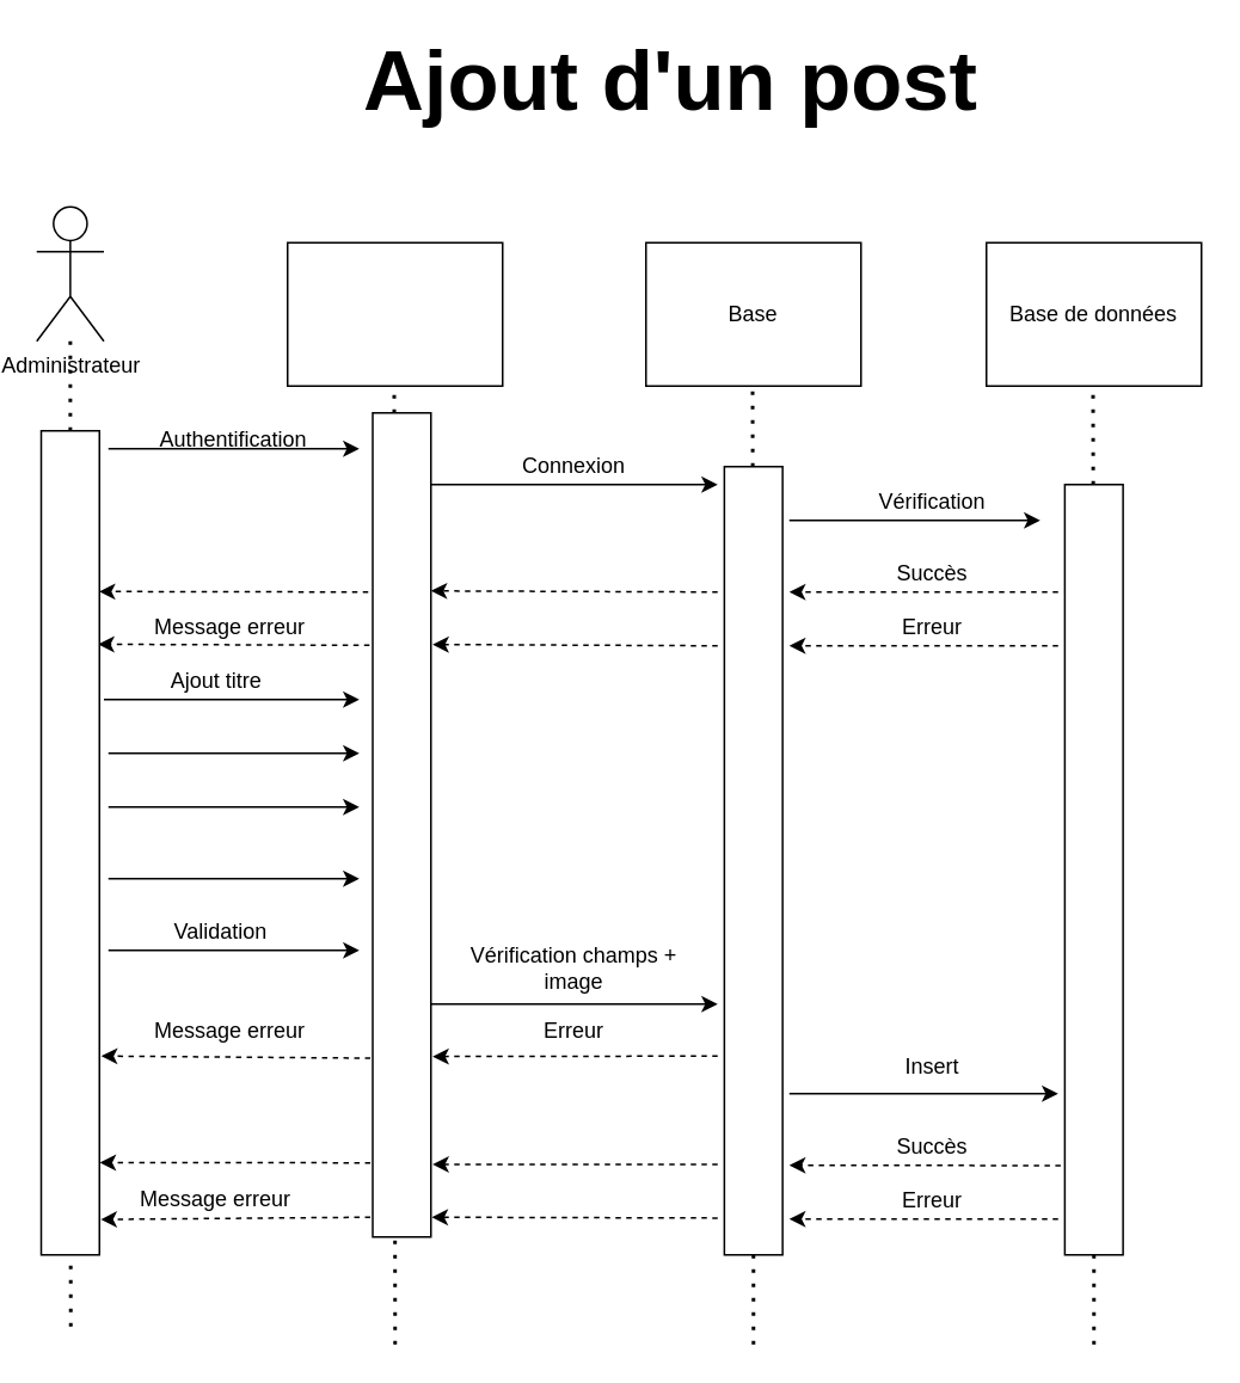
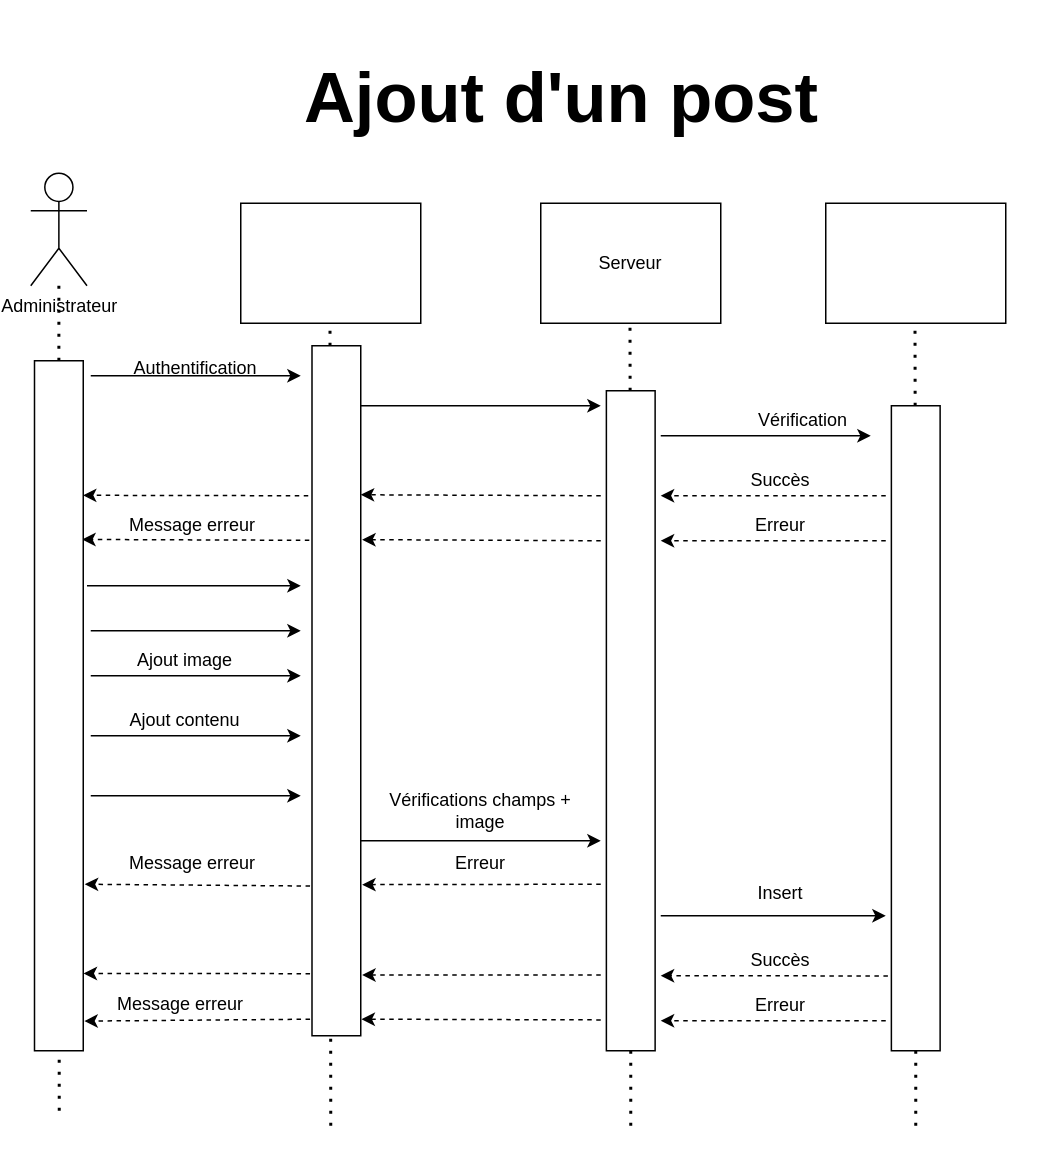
  <mxCell id="0" />
  <mxCell id="1" parent="0" />
- <mxCell id="2" value="&lt;b&gt;&lt;font style=&quot;font-size: 47px&quot;&gt;Ajout d'un post&lt;/font&gt;&lt;/b&gt;" style="text;html=1;strokeColor=none;fillColor=none;align=center;verticalAlign=middle;whiteSpace=wrap;rounded=0;" vertex="1" parent="1"><mxGeometry x="134" y="20" width="480" height="50" as="geometry" /></mxCell>
+ <mxCell id="2" value="&lt;b&gt;&lt;font style=&quot;font-size: 47px&quot;&gt;Ajout d'un post&lt;/font&gt;&lt;/b&gt;" style="text;html=1;strokeColor=none;fillColor=none;align=center;verticalAlign=middle;whiteSpace=wrap;rounded=0;" vertex="1" parent="1"><mxGeometry x="134" y="40" width="480" height="50" as="geometry" /></mxCell>
  <mxCell id="3" value="Administrateur" style="shape=umlActor;verticalLabelPosition=bottom;verticalAlign=top;html=1;outlineConnect=0;" vertex="1" parent="1"><mxGeometry x="20" y="115" width="37.5" height="75" as="geometry" /></mxCell>
  <mxCell id="4" value="" style="group" vertex="1" connectable="0" parent="1"><mxGeometry x="160" y="135" width="120" height="80" as="geometry" /></mxCell>
  <mxCell id="5" value="" style="rounded=0;whiteSpace=wrap;html=1;" vertex="1" parent="4"><mxGeometry width="120" height="80" as="geometry" /></mxCell>
  <mxCell id="6" value="" style="group" vertex="1" connectable="0" parent="1"><mxGeometry x="360" y="135" width="120" height="80" as="geometry" /></mxCell>
  <mxCell id="7" value="" style="rounded=0;whiteSpace=wrap;html=1;" vertex="1" parent="6"><mxGeometry width="120" height="80" as="geometry" /></mxCell>
- <mxCell id="8" value="Base" style="text;html=1;strokeColor=none;fillColor=none;align=center;verticalAlign=middle;whiteSpace=wrap;rounded=0;" vertex="1" parent="6"><mxGeometry x="10" y="15" width="100" height="50" as="geometry" /></mxCell>
+ <mxCell id="8" value="Serveur" style="text;html=1;strokeColor=none;fillColor=none;align=center;verticalAlign=middle;whiteSpace=wrap;rounded=0;" vertex="1" parent="6"><mxGeometry x="10" y="15" width="100" height="50" as="geometry" /></mxCell>
  <mxCell id="9" value="" style="group" vertex="1" connectable="0" parent="1"><mxGeometry x="550" y="135" width="120" height="80" as="geometry" /></mxCell>
  <mxCell id="10" value="" style="rounded=0;whiteSpace=wrap;html=1;" vertex="1" parent="9"><mxGeometry width="120" height="80" as="geometry" /></mxCell>
- <mxCell id="11" value="Base de données" style="text;html=1;strokeColor=none;fillColor=none;align=center;verticalAlign=middle;whiteSpace=wrap;rounded=0;" vertex="1" parent="9"><mxGeometry x="10" y="15" width="100" height="50" as="geometry" /></mxCell>
  <mxCell id="12" value="" style="endArrow=none;dashed=1;html=1;dashPattern=1 3;strokeWidth=2;" edge="1" parent="1" source="64" target="3"><mxGeometry width="50" height="50" relative="1" as="geometry"><mxPoint x="39" y="740" as="sourcePoint" /><mxPoint x="150" y="470" as="targetPoint" /></mxGeometry></mxCell>
  <mxCell id="13" value="" style="endArrow=none;dashed=1;html=1;dashPattern=1 3;strokeWidth=2;" edge="1" parent="1"><mxGeometry width="50" height="50" relative="1" as="geometry"><mxPoint x="220" y="750" as="sourcePoint" /><mxPoint x="219.5" y="215" as="targetPoint" /></mxGeometry></mxCell>
  <mxCell id="14" value="" style="endArrow=none;dashed=1;html=1;dashPattern=1 3;strokeWidth=2;" edge="1" parent="1" source="67"><mxGeometry width="50" height="50" relative="1" as="geometry"><mxPoint x="420" y="750" as="sourcePoint" /><mxPoint x="419.5" y="215" as="targetPoint" /></mxGeometry></mxCell>
  <mxCell id="15" value="" style="endArrow=none;dashed=1;html=1;dashPattern=1 3;strokeWidth=2;" edge="1" parent="1" source="69"><mxGeometry width="50" height="50" relative="1" as="geometry"><mxPoint x="610" y="750" as="sourcePoint" /><mxPoint x="609.5" y="215" as="targetPoint" /></mxGeometry></mxCell>
  <mxCell id="16" value="" style="endArrow=classic;html=1;" edge="1" parent="1"><mxGeometry width="50" height="50" relative="1" as="geometry"><mxPoint x="60" y="250" as="sourcePoint" /><mxPoint x="200" y="250" as="targetPoint" /></mxGeometry></mxCell>
  <mxCell id="17" value="" style="endArrow=classic;html=1;" edge="1" parent="1"><mxGeometry width="50" height="50" relative="1" as="geometry"><mxPoint x="440" y="290" as="sourcePoint" /><mxPoint x="580" y="290" as="targetPoint" /></mxGeometry></mxCell>
  <mxCell id="18" value="" style="endArrow=classic;html=1;dashed=1;" edge="1" parent="1"><mxGeometry width="50" height="50" relative="1" as="geometry"><mxPoint x="590" y="330" as="sourcePoint" /><mxPoint x="440" y="330" as="targetPoint" /></mxGeometry></mxCell>
  <mxCell id="19" value="" style="endArrow=classic;html=1;dashed=1;entryX=1;entryY=0.216;entryDx=0;entryDy=0;entryPerimeter=0;" edge="1" parent="1" target="66"><mxGeometry width="50" height="50" relative="1" as="geometry"><mxPoint x="400" y="330" as="sourcePoint" /><mxPoint x="230" y="330" as="targetPoint" /></mxGeometry></mxCell>
  <mxCell id="20" value="" style="endArrow=classic;html=1;dashed=1;entryX=0.993;entryY=0.195;entryDx=0;entryDy=0;entryPerimeter=0;" edge="1" parent="1" target="64"><mxGeometry width="50" height="50" relative="1" as="geometry"><mxPoint x="205" y="330" as="sourcePoint" /><mxPoint x="50" y="330" as="targetPoint" /></mxGeometry></mxCell>
  <mxCell id="21" value="" style="endArrow=classic;html=1;dashed=1;" edge="1" parent="1"><mxGeometry width="50" height="50" relative="1" as="geometry"><mxPoint x="590" y="360" as="sourcePoint" /><mxPoint x="440" y="360" as="targetPoint" /></mxGeometry></mxCell>
  <mxCell id="22" value="" style="endArrow=classic;html=1;dashed=1;entryX=1.029;entryY=0.281;entryDx=0;entryDy=0;entryPerimeter=0;" edge="1" parent="1" target="66"><mxGeometry width="50" height="50" relative="1" as="geometry"><mxPoint x="400" y="360" as="sourcePoint" /><mxPoint x="230" y="360" as="targetPoint" /></mxGeometry></mxCell>
  <mxCell id="23" value="" style="endArrow=classic;html=1;dashed=1;exitX=-0.055;exitY=0.282;exitDx=0;exitDy=0;exitPerimeter=0;entryX=0.978;entryY=0.259;entryDx=0;entryDy=0;entryPerimeter=0;" edge="1" parent="1" source="66" target="64"><mxGeometry width="50" height="50" relative="1" as="geometry"><mxPoint x="200" y="360" as="sourcePoint" /><mxPoint x="50" y="360" as="targetPoint" /></mxGeometry></mxCell>
  <mxCell id="24" value="Authentification" style="text;html=1;strokeColor=none;fillColor=none;align=center;verticalAlign=middle;whiteSpace=wrap;rounded=0;" vertex="1" parent="1"><mxGeometry x="90" y="235" width="80" height="20" as="geometry" /></mxCell>
- <mxCell id="25" value="Vérification" style="text;html=1;strokeColor=none;fillColor=none;align=center;verticalAlign=middle;whiteSpace=wrap;rounded=0;" vertex="1" parent="1"><mxGeometry x="480" y="270" width="80" height="20" as="geometry" /></mxCell>
+ <mxCell id="25" value="Vérification" style="text;html=1;strokeColor=none;fillColor=none;align=center;verticalAlign=middle;whiteSpace=wrap;rounded=0;" vertex="1" parent="1"><mxGeometry x="495" y="270" width="80" height="20" as="geometry" /></mxCell>
  <mxCell id="26" value="Succès" style="text;html=1;strokeColor=none;fillColor=none;align=center;verticalAlign=middle;whiteSpace=wrap;rounded=0;" vertex="1" parent="1"><mxGeometry x="480" y="310" width="80" height="20" as="geometry" /></mxCell>
  <mxCell id="27" value="Erreur" style="text;html=1;strokeColor=none;fillColor=none;align=center;verticalAlign=middle;whiteSpace=wrap;rounded=0;" vertex="1" parent="1"><mxGeometry x="480" y="340" width="80" height="20" as="geometry" /></mxCell>
  <mxCell id="28" value="Message erreur" style="text;html=1;strokeColor=none;fillColor=none;align=center;verticalAlign=middle;whiteSpace=wrap;rounded=0;" vertex="1" parent="1"><mxGeometry x="77.5" y="340" width="100" height="20" as="geometry" /></mxCell>
  <mxCell id="29" value="" style="group" vertex="1" connectable="0" parent="1"><mxGeometry x="57.5" y="370" width="142.5" height="20" as="geometry" /></mxCell>
  <mxCell id="30" value="" style="endArrow=classic;html=1;" edge="1" parent="29"><mxGeometry width="50" height="50" relative="1" as="geometry"><mxPoint y="20" as="sourcePoint" /><mxPoint x="142.5" y="20" as="targetPoint" /></mxGeometry></mxCell>
- <mxCell id="31" value="Ajout titre" style="text;html=1;strokeColor=none;fillColor=none;align=center;verticalAlign=middle;whiteSpace=wrap;rounded=0;" vertex="1" parent="29"><mxGeometry x="22.902" width="81.429" height="20" as="geometry" /></mxCell>
  <mxCell id="32" value="" style="group" vertex="1" connectable="0" parent="1"><mxGeometry x="60" y="400" width="140" height="20" as="geometry" /></mxCell>
  <mxCell id="33" value="" style="endArrow=classic;html=1;" edge="1" parent="32"><mxGeometry width="50" height="50" relative="1" as="geometry"><mxPoint y="20" as="sourcePoint" /><mxPoint x="140" y="20" as="targetPoint" /></mxGeometry></mxCell>
  <mxCell id="34" value="" style="group" vertex="1" connectable="0" parent="1"><mxGeometry x="60" y="430" width="140" height="20" as="geometry" /></mxCell>
  <mxCell id="35" value="" style="endArrow=classic;html=1;" edge="1" parent="34"><mxGeometry width="50" height="50" relative="1" as="geometry"><mxPoint y="20" as="sourcePoint" /><mxPoint x="140" y="20" as="targetPoint" /></mxGeometry></mxCell>
+ <mxCell id="36" value="Ajout image" style="text;html=1;strokeColor=none;fillColor=none;align=center;verticalAlign=middle;whiteSpace=wrap;rounded=0;" vertex="1" parent="34"><mxGeometry x="22.5" width="80" height="20" as="geometry" /></mxCell>
  <mxCell id="37" value="" style="group" vertex="1" connectable="0" parent="1"><mxGeometry x="60" y="470" width="140" height="20" as="geometry" /></mxCell>
  <mxCell id="38" value="" style="endArrow=classic;html=1;" edge="1" parent="37"><mxGeometry width="50" height="50" relative="1" as="geometry"><mxPoint y="20" as="sourcePoint" /><mxPoint x="140" y="20" as="targetPoint" /></mxGeometry></mxCell>
+ <mxCell id="39" value="Ajout contenu" style="text;html=1;strokeColor=none;fillColor=none;align=center;verticalAlign=middle;whiteSpace=wrap;rounded=0;" vertex="1" parent="37"><mxGeometry x="22.5" width="80" height="20" as="geometry" /></mxCell>
  <mxCell id="40" value="" style="group" vertex="1" connectable="0" parent="1"><mxGeometry x="60" y="510" width="140" height="20" as="geometry" /></mxCell>
  <mxCell id="41" value="" style="endArrow=classic;html=1;" edge="1" parent="40"><mxGeometry width="50" height="50" relative="1" as="geometry"><mxPoint y="20" as="sourcePoint" /><mxPoint x="140" y="20" as="targetPoint" /></mxGeometry></mxCell>
- <mxCell id="42" value="Validation" style="text;html=1;strokeColor=none;fillColor=none;align=center;verticalAlign=middle;whiteSpace=wrap;rounded=0;" vertex="1" parent="40"><mxGeometry x="22.5" width="80" height="20" as="geometry" /></mxCell>
  <mxCell id="43" value="" style="group" vertex="1" connectable="0" parent="1"><mxGeometry x="240" y="250" width="160.0" height="20" as="geometry" /></mxCell>
  <mxCell id="44" value="" style="endArrow=classic;html=1;" edge="1" parent="43"><mxGeometry width="50" height="50" relative="1" as="geometry"><mxPoint y="20" as="sourcePoint" /><mxPoint x="160.0" y="20" as="targetPoint" /></mxGeometry></mxCell>
- <mxCell id="45" value="Connexion" style="text;html=1;strokeColor=none;fillColor=none;align=center;verticalAlign=middle;whiteSpace=wrap;rounded=0;" vertex="1" parent="43"><mxGeometry x="40.0" width="80" height="20" as="geometry" /></mxCell>
  <mxCell id="46" value="" style="group" vertex="1" connectable="0" parent="1"><mxGeometry x="240" y="540" width="160" height="20" as="geometry" /></mxCell>
  <mxCell id="47" value="" style="endArrow=classic;html=1;" edge="1" parent="46"><mxGeometry width="50" height="50" relative="1" as="geometry"><mxPoint y="20" as="sourcePoint" /><mxPoint x="160" y="20" as="targetPoint" /></mxGeometry></mxCell>
- <mxCell id="48" value="Vérification champs + image" style="text;html=1;strokeColor=none;fillColor=none;align=center;verticalAlign=middle;whiteSpace=wrap;rounded=0;" vertex="1" parent="1"><mxGeometry x="250" y="530" width="140" height="20" as="geometry" /></mxCell>
+ <mxCell id="48" value="Vérifications champs + image" style="text;html=1;strokeColor=none;fillColor=none;align=center;verticalAlign=middle;whiteSpace=wrap;rounded=0;" vertex="1" parent="1"><mxGeometry x="250" y="530" width="140" height="20" as="geometry" /></mxCell>
  <mxCell id="49" value="" style="endArrow=classic;html=1;dashed=1;entryX=1.029;entryY=0.781;entryDx=0;entryDy=0;entryPerimeter=0;" edge="1" parent="1" target="66"><mxGeometry width="50" height="50" relative="1" as="geometry"><mxPoint x="400" y="589" as="sourcePoint" /><mxPoint x="225" y="590" as="targetPoint" /></mxGeometry></mxCell>
  <mxCell id="50" value="" style="endArrow=classic;html=1;dashed=1;exitX=-0.04;exitY=0.783;exitDx=0;exitDy=0;exitPerimeter=0;" edge="1" parent="1" source="66"><mxGeometry width="50" height="50" relative="1" as="geometry"><mxPoint x="200" y="590" as="sourcePoint" /><mxPoint x="56" y="589" as="targetPoint" /></mxGeometry></mxCell>
  <mxCell id="51" value="Message erreur" style="text;html=1;strokeColor=none;fillColor=none;align=center;verticalAlign=middle;whiteSpace=wrap;rounded=0;" vertex="1" parent="1"><mxGeometry x="77.5" y="565" width="100" height="20" as="geometry" /></mxCell>
  <mxCell id="52" value="" style="endArrow=classic;html=1;" edge="1" parent="1"><mxGeometry width="50" height="50" relative="1" as="geometry"><mxPoint x="440" y="610" as="sourcePoint" /><mxPoint x="590" y="610" as="targetPoint" /></mxGeometry></mxCell>
  <mxCell id="53" value="Insert" style="text;html=1;strokeColor=none;fillColor=none;align=center;verticalAlign=middle;whiteSpace=wrap;rounded=0;" vertex="1" parent="1"><mxGeometry x="450" y="585" width="140" height="20" as="geometry" /></mxCell>
  <mxCell id="54" value="Erreur" style="text;html=1;strokeColor=none;fillColor=none;align=center;verticalAlign=middle;whiteSpace=wrap;rounded=0;" vertex="1" parent="1"><mxGeometry x="250" y="565" width="140" height="20" as="geometry" /></mxCell>
  <mxCell id="55" value="" style="endArrow=classic;html=1;dashed=1;exitX=-0.071;exitY=0.884;exitDx=0;exitDy=0;exitPerimeter=0;" edge="1" parent="1" source="69"><mxGeometry width="50" height="50" relative="1" as="geometry"><mxPoint x="600" y="650" as="sourcePoint" /><mxPoint x="440" y="650" as="targetPoint" /></mxGeometry></mxCell>
  <mxCell id="56" value="" style="endArrow=classic;html=1;dashed=1;" edge="1" parent="1"><mxGeometry width="50" height="50" relative="1" as="geometry"><mxPoint x="590" y="680" as="sourcePoint" /><mxPoint x="440" y="680" as="targetPoint" /></mxGeometry></mxCell>
  <mxCell id="57" value="Succès" style="text;html=1;strokeColor=none;fillColor=none;align=center;verticalAlign=middle;whiteSpace=wrap;rounded=0;" vertex="1" parent="1"><mxGeometry x="480" y="630" width="80" height="20" as="geometry" /></mxCell>
  <mxCell id="58" value="Erreur" style="text;html=1;strokeColor=none;fillColor=none;align=center;verticalAlign=middle;whiteSpace=wrap;rounded=0;" vertex="1" parent="1"><mxGeometry x="480" y="660" width="80" height="20" as="geometry" /></mxCell>
  <mxCell id="59" value="" style="endArrow=classic;html=1;dashed=1;entryX=1.029;entryY=0.912;entryDx=0;entryDy=0;entryPerimeter=0;" edge="1" parent="1" target="66"><mxGeometry width="50" height="50" relative="1" as="geometry"><mxPoint x="400" y="649.43" as="sourcePoint" /><mxPoint x="230" y="649.43" as="targetPoint" /></mxGeometry></mxCell>
  <mxCell id="60" value="" style="endArrow=classic;html=1;dashed=1;exitX=-0.04;exitY=0.91;exitDx=0;exitDy=0;exitPerimeter=0;entryX=1.007;entryY=0.888;entryDx=0;entryDy=0;entryPerimeter=0;" edge="1" parent="1" source="66" target="64"><mxGeometry width="50" height="50" relative="1" as="geometry"><mxPoint x="200" y="649.43" as="sourcePoint" /><mxPoint x="50" y="649.43" as="targetPoint" /></mxGeometry></mxCell>
  <mxCell id="61" value="" style="endArrow=classic;html=1;dashed=1;entryX=1.015;entryY=0.976;entryDx=0;entryDy=0;entryPerimeter=0;" edge="1" parent="1" target="66"><mxGeometry width="50" height="50" relative="1" as="geometry"><mxPoint x="400" y="679.43" as="sourcePoint" /><mxPoint x="230" y="679.43" as="targetPoint" /></mxGeometry></mxCell>
  <mxCell id="62" value="" style="endArrow=classic;html=1;dashed=1;exitX=-0.04;exitY=0.976;exitDx=0;exitDy=0;exitPerimeter=0;entryX=1.022;entryY=0.957;entryDx=0;entryDy=0;entryPerimeter=0;" edge="1" parent="1" source="66" target="64"><mxGeometry width="50" height="50" relative="1" as="geometry"><mxPoint x="200" y="679.43" as="sourcePoint" /><mxPoint x="50" y="679.43" as="targetPoint" /></mxGeometry></mxCell>
  <mxCell id="63" value="Message erreur" style="text;html=1;strokeColor=none;fillColor=none;align=center;verticalAlign=middle;whiteSpace=wrap;rounded=0;" vertex="1" parent="1"><mxGeometry x="70" y="659.43" width="100" height="20" as="geometry" /></mxCell>
  <mxCell id="64" value="" style="rounded=0;whiteSpace=wrap;html=1;" vertex="1" parent="1"><mxGeometry x="22.5" y="240" width="32.5" height="460" as="geometry" /></mxCell>
  <mxCell id="65" value="" style="endArrow=none;dashed=1;html=1;dashPattern=1 3;strokeWidth=2;" edge="1" parent="1" target="64"><mxGeometry width="50" height="50" relative="1" as="geometry"><mxPoint x="39" y="740" as="sourcePoint" /><mxPoint x="38.767" y="210" as="targetPoint" /></mxGeometry></mxCell>
  <mxCell id="66" value="" style="rounded=0;whiteSpace=wrap;html=1;" vertex="1" parent="1"><mxGeometry x="207.5" y="230" width="32.5" height="460" as="geometry" /></mxCell>
  <mxCell id="67" value="" style="rounded=0;whiteSpace=wrap;html=1;" vertex="1" parent="1"><mxGeometry x="403.75" y="260" width="32.5" height="440" as="geometry" /></mxCell>
  <mxCell id="68" value="" style="endArrow=none;dashed=1;html=1;dashPattern=1 3;strokeWidth=2;" edge="1" parent="1" target="67"><mxGeometry width="50" height="50" relative="1" as="geometry"><mxPoint x="420" y="750" as="sourcePoint" /><mxPoint x="419.5" y="215" as="targetPoint" /></mxGeometry></mxCell>
  <mxCell id="69" value="" style="rounded=0;whiteSpace=wrap;html=1;" vertex="1" parent="1"><mxGeometry x="593.75" y="270" width="32.5" height="430" as="geometry" /></mxCell>
  <mxCell id="70" value="" style="endArrow=none;dashed=1;html=1;dashPattern=1 3;strokeWidth=2;" edge="1" parent="1" target="69"><mxGeometry width="50" height="50" relative="1" as="geometry"><mxPoint x="610" y="750" as="sourcePoint" /><mxPoint x="609.5" y="215" as="targetPoint" /></mxGeometry></mxCell>
